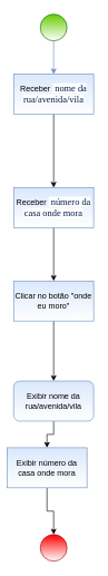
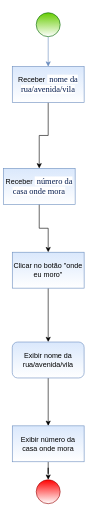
  <mxCell id="0" />
  <mxCell id="1" parent="0" />
  <mxCell id="2" style="edgeStyle=orthogonalEdgeStyle;rounded=0;orthogonalLoop=1;jettySize=auto;html=1;fillColor=#dae8fc;strokeColor=#6c8ebf;" edge="1" parent="1" source="3" target="5"><mxGeometry relative="1" as="geometry"><mxPoint x="80" y="140" as="targetPoint" /></mxGeometry></mxCell>
  <mxCell id="3" value="" style="ellipse;whiteSpace=wrap;html=1;aspect=fixed;fillColor=#66CC00;strokeColor=#006600;gradientColor=#ffffff;" vertex="1" parent="1"><mxGeometry x="60" y="20" width="40" height="40" as="geometry" /></mxCell>
  <mxCell id="4" value="" style="edgeStyle=orthogonalEdgeStyle;rounded=0;orthogonalLoop=1;jettySize=auto;html=1;" edge="1" parent="1" source="5" target="7"><mxGeometry relative="1" as="geometry" /></mxCell>
  <mxCell id="5" value="Receber&amp;nbsp;&lt;span style=&quot;color: rgb(3, 27, 78); font-family: &amp;quot;Exo 2&amp;quot;, Barlow; font-size: 14px; text-align: left; background-color: rgb(255, 255, 255);&quot;&gt;&amp;nbsp;nome da rua/avenida/vila&lt;/span&gt;" style="rounded=0;whiteSpace=wrap;html=1;fillColor=#dae8fc;strokeColor=#6c8ebf;gradientColor=#ffffff;" vertex="1" parent="1"><mxGeometry x="20" y="110" width="120" height="60" as="geometry" /></mxCell>
  <mxCell id="6" value="" style="edgeStyle=orthogonalEdgeStyle;rounded=0;orthogonalLoop=1;jettySize=auto;html=1;" edge="1" parent="1" source="7" target="9"><mxGeometry relative="1" as="geometry" /></mxCell>
- <mxCell id="7" value="Receber&amp;nbsp;&lt;span style=&quot;color: rgb(3, 27, 78); font-family: &amp;quot;Exo 2&amp;quot;, Barlow; font-size: 14px; text-align: left; background-color: rgb(255, 255, 255);&quot;&gt;&amp;nbsp;número da casa onde mora&lt;/span&gt;" style="whiteSpace=wrap;html=1;fillColor=#dae8fc;strokeColor=#6c8ebf;rounded=0;gradientColor=#ffffff;" vertex="1" parent="1"><mxGeometry x="20" y="280" width="120" height="60" as="geometry" /></mxCell>
+ <mxCell id="7" value="Receber&amp;nbsp;&lt;span style=&quot;color: rgb(3, 27, 78); font-family: &amp;quot;Exo 2&amp;quot;, Barlow; font-size: 14px; text-align: left; background-color: rgb(255, 255, 255);&quot;&gt;&amp;nbsp;número da casa onde mora&lt;/span&gt;" style="whiteSpace=wrap;html=1;fillColor=#dae8fc;strokeColor=#6c8ebf;rounded=0;gradientColor=#ffffff;" vertex="1" parent="1"><mxGeometry x="5" y="280" width="120" height="60" as="geometry" /></mxCell>
  <mxCell id="8" style="edgeStyle=orthogonalEdgeStyle;rounded=0;orthogonalLoop=1;jettySize=auto;html=1;entryX=0.5;entryY=0;entryDx=0;entryDy=0;" edge="1" parent="1" source="9" target="11"><mxGeometry relative="1" as="geometry" /></mxCell>
  <mxCell id="9" value="Clicar no botão &quot;onde eu moro&quot;" style="whiteSpace=wrap;html=1;fillColor=#dae8fc;strokeColor=#6c8ebf;rounded=0;gradientColor=#ffffff;" vertex="1" parent="1"><mxGeometry x="20" y="420" width="120" height="60" as="geometry" /></mxCell>
  <mxCell id="10" value="" style="edgeStyle=orthogonalEdgeStyle;rounded=0;orthogonalLoop=1;jettySize=auto;html=1;" edge="1" parent="1" source="11" target="13"><mxGeometry relative="1" as="geometry" /></mxCell>
  <mxCell id="11" value="Exibir nome da rua/avenida/vila" style="whiteSpace=wrap;html=1;fillColor=#dae8fc;strokeColor=#6c8ebf;gradientColor=#ffffff;rounded=1;" vertex="1" parent="1"><mxGeometry x="20" y="570" width="120" height="60" as="geometry" /></mxCell>
  <mxCell id="12" style="edgeStyle=orthogonalEdgeStyle;rounded=0;orthogonalLoop=1;jettySize=auto;html=1;entryX=0.5;entryY=0;entryDx=0;entryDy=0;" edge="1" parent="1" source="13" target="14"><mxGeometry relative="1" as="geometry" /></mxCell>
- <mxCell id="13" value="Exibir número da casa onde mora" style="whiteSpace=wrap;html=1;fillColor=#dae8fc;strokeColor=#6c8ebf;rounded=0;gradientColor=#ffffff;" vertex="1" parent="1"><mxGeometry x="10" y="670" width="120" height="60" as="geometry" /></mxCell>
+ <mxCell id="13" value="Exibir número da casa onde mora" style="whiteSpace=wrap;html=1;fillColor=#dae8fc;strokeColor=#6c8ebf;rounded=0;gradientColor=#ffffff;" vertex="1" parent="1"><mxGeometry x="20" y="710" width="120" height="60" as="geometry" /></mxCell>
  <mxCell id="14" value="" style="ellipse;whiteSpace=wrap;html=1;aspect=fixed;strokeColor=#990000;fillColor=#FF0000;gradientColor=#ffffff;" vertex="1" parent="1"><mxGeometry x="60" y="800" width="40" height="40" as="geometry" /></mxCell>
